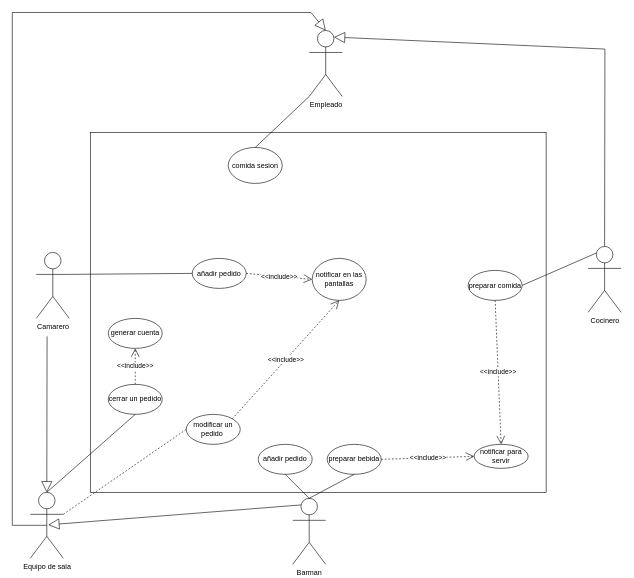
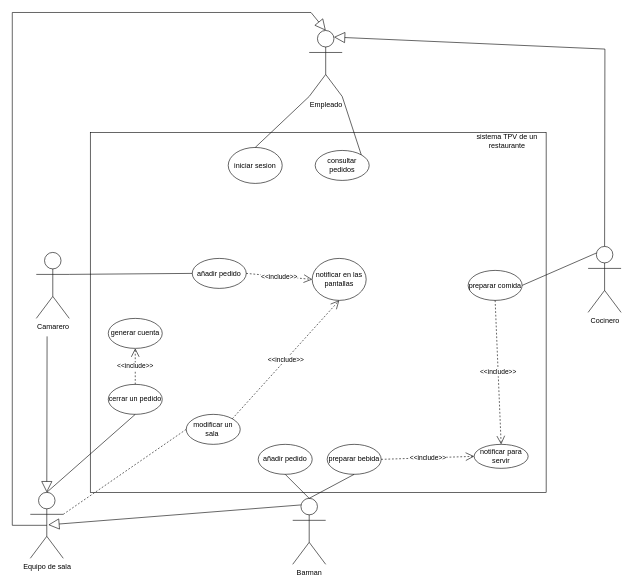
  <mxCell id="0" />
  <mxCell id="1" parent="0" />
  <mxCell id="2" value="" style="rounded=0;whiteSpace=wrap;html=1;" vertex="1" parent="1"><mxGeometry x="150" y="220" width="760" height="600" as="geometry" /></mxCell>
  <mxCell id="3" value="Empleado" style="shape=umlActor;verticalLabelPosition=bottom;verticalAlign=top;html=1;outlineConnect=0;" vertex="1" parent="1"><mxGeometry x="515" y="50" width="55" height="110" as="geometry" /></mxCell>
- <mxCell id="4" value="comida sesion" style="ellipse;whiteSpace=wrap;html=1;" vertex="1" parent="1"><mxGeometry x="380" y="245" width="90" height="60" as="geometry" /></mxCell>
+ <mxCell id="4" value="iniciar sesion" style="ellipse;whiteSpace=wrap;html=1;" vertex="1" parent="1"><mxGeometry x="380" y="245" width="90" height="60" as="geometry" /></mxCell>
  <mxCell id="5" value="Cocinero" style="shape=umlActor;verticalLabelPosition=bottom;verticalAlign=top;html=1;outlineConnect=0;" vertex="1" parent="1"><mxGeometry x="980" y="410" width="55" height="110" as="geometry" /></mxCell>
  <mxCell id="6" value="Camarero" style="shape=umlActor;verticalLabelPosition=bottom;verticalAlign=top;html=1;outlineConnect=0;" vertex="1" parent="1"><mxGeometry x="60" y="420" width="55" height="110" as="geometry" /></mxCell>
  <mxCell id="7" value="Barman" style="shape=umlActor;verticalLabelPosition=bottom;verticalAlign=top;html=1;outlineConnect=0;" vertex="1" parent="1"><mxGeometry x="487.5" y="830" width="55" height="110" as="geometry" /></mxCell>
  <mxCell id="8" value="" style="endArrow=none;html=1;rounded=0;exitX=0.5;exitY=0;exitDx=0;exitDy=0;entryX=0;entryY=1;entryDx=0;entryDy=0;entryPerimeter=0;" edge="1" parent="1" source="4" target="3"><mxGeometry width="50" height="50" relative="1" as="geometry"><mxPoint x="580" y="580" as="sourcePoint" /><mxPoint x="630" y="530" as="targetPoint" /></mxGeometry></mxCell>
+ <mxCell id="9" value="consultar pedidos" style="ellipse;whiteSpace=wrap;html=1;" vertex="1" parent="1"><mxGeometry x="525" y="250" width="90" height="50" as="geometry" /></mxCell>
  <mxCell id="10" value="generar cuenta" style="ellipse;whiteSpace=wrap;html=1;" vertex="1" parent="1"><mxGeometry x="180" y="530" width="90" height="50" as="geometry" /></mxCell>
  <mxCell id="11" value="añadir pedido" style="ellipse;whiteSpace=wrap;html=1;" vertex="1" parent="1"><mxGeometry x="320" y="430" width="90" height="50" as="geometry" /></mxCell>
  <mxCell id="12" value="Equipo de sala" style="shape=umlActor;verticalLabelPosition=bottom;verticalAlign=top;html=1;outlineConnect=0;" vertex="1" parent="1"><mxGeometry x="50" y="820" width="55" height="110" as="geometry" /></mxCell>
  <mxCell id="13" value="añadir pedido" style="ellipse;whiteSpace=wrap;html=1;" vertex="1" parent="1"><mxGeometry x="430" y="740" width="90" height="50" as="geometry" /></mxCell>
  <mxCell id="14" value="cerrar un pedido" style="ellipse;whiteSpace=wrap;html=1;" vertex="1" parent="1"><mxGeometry x="180" y="640" width="90" height="50" as="geometry" /></mxCell>
- <mxCell id="15" value="modificar un pedido&amp;nbsp;" style="ellipse;whiteSpace=wrap;html=1;" vertex="1" parent="1"><mxGeometry x="310" y="690" width="90" height="50" as="geometry" /></mxCell>
+ <mxCell id="15" value="modificar un sala&amp;nbsp;" style="ellipse;whiteSpace=wrap;html=1;" vertex="1" parent="1"><mxGeometry x="310" y="690" width="90" height="50" as="geometry" /></mxCell>
  <mxCell id="16" value="notificar para servir" style="ellipse;whiteSpace=wrap;html=1;" vertex="1" parent="1"><mxGeometry x="790" y="740" width="90" height="40" as="geometry" /></mxCell>
  <mxCell id="17" value="" style="endArrow=none;html=1;rounded=0;exitX=1;exitY=0.333;exitDx=0;exitDy=0;exitPerimeter=0;entryX=0;entryY=0.5;entryDx=0;entryDy=0;" edge="1" parent="1" source="6" target="11"><mxGeometry width="50" height="50" relative="1" as="geometry"><mxPoint x="450" y="580" as="sourcePoint" /><mxPoint x="500" y="530" as="targetPoint" /></mxGeometry></mxCell>
  <mxCell id="18" value="" style="endArrow=none;html=1;rounded=0;exitX=1;exitY=0.333;exitDx=0;exitDy=0;exitPerimeter=0;entryX=0;entryY=0.5;entryDx=0;entryDy=0;dashed=1;" edge="1" parent="1" source="12" target="15"><mxGeometry width="50" height="50" relative="1" as="geometry"><mxPoint x="450" y="580" as="sourcePoint" /><mxPoint x="500" y="530" as="targetPoint" /></mxGeometry></mxCell>
  <mxCell id="19" value="" style="endArrow=none;html=1;rounded=0;exitX=0.5;exitY=0;exitDx=0;exitDy=0;exitPerimeter=0;entryX=0.5;entryY=1;entryDx=0;entryDy=0;" edge="1" parent="1" source="12" target="14"><mxGeometry width="50" height="50" relative="1" as="geometry"><mxPoint x="450" y="580" as="sourcePoint" /><mxPoint x="500" y="530" as="targetPoint" /></mxGeometry></mxCell>
  <mxCell id="20" value="&amp;lt;&amp;lt;include&amp;gt;&amp;gt;" style="endArrow=open;endSize=12;dashed=1;html=1;rounded=0;entryX=0.5;entryY=1;entryDx=0;entryDy=0;" edge="1" parent="1" source="14" target="10"><mxGeometry width="160" relative="1" as="geometry"><mxPoint x="400" y="550" as="sourcePoint" /><mxPoint x="560" y="550" as="targetPoint" /></mxGeometry></mxCell>
  <mxCell id="21" value="" style="endArrow=block;endSize=16;endFill=0;html=1;rounded=0;exitX=0.5;exitY=0.5;exitDx=0;exitDy=0;exitPerimeter=0;entryX=0.5;entryY=0;entryDx=0;entryDy=0;entryPerimeter=0;" edge="1" parent="1" source="12" target="3"><mxGeometry width="160" relative="1" as="geometry"><mxPoint x="80" y="70" as="sourcePoint" /><mxPoint x="400" y="550" as="targetPoint" /><Array as="points"><mxPoint x="20" y="875" /><mxPoint x="20" y="20" /><mxPoint x="518" y="20" /></Array></mxGeometry></mxCell>
  <mxCell id="22" value="notificar en las pantallas" style="ellipse;whiteSpace=wrap;html=1;" vertex="1" parent="1"><mxGeometry x="520" y="430" width="90" height="70" as="geometry" /></mxCell>
  <mxCell id="23" value="&amp;lt;&amp;lt;include&amp;gt;&amp;gt;" style="endArrow=open;endSize=12;dashed=1;html=1;rounded=0;entryX=0;entryY=0.5;entryDx=0;entryDy=0;exitX=1;exitY=0.5;exitDx=0;exitDy=0;" edge="1" parent="1" source="11" target="22"><mxGeometry width="160" relative="1" as="geometry"><mxPoint x="400" y="560" as="sourcePoint" /><mxPoint x="400" y="500" as="targetPoint" /></mxGeometry></mxCell>
  <mxCell id="24" value="&amp;lt;&amp;lt;include&amp;gt;&amp;gt;" style="endArrow=open;endSize=12;dashed=1;html=1;rounded=0;entryX=0.5;entryY=1;entryDx=0;entryDy=0;exitX=1;exitY=0;exitDx=0;exitDy=0;" edge="1" parent="1" source="15" target="22"><mxGeometry width="160" relative="1" as="geometry"><mxPoint x="245" y="660" as="sourcePoint" /><mxPoint x="245" y="600" as="targetPoint" /></mxGeometry></mxCell>
  <mxCell id="25" value="" style="endArrow=none;html=1;rounded=0;entryX=0.5;entryY=1;entryDx=0;entryDy=0;exitX=0.5;exitY=0;exitDx=0;exitDy=0;exitPerimeter=0;" edge="1" parent="1" source="7" target="13"><mxGeometry width="50" height="50" relative="1" as="geometry"><mxPoint x="560" y="670" as="sourcePoint" /><mxPoint x="610" y="620" as="targetPoint" /></mxGeometry></mxCell>
  <mxCell id="26" value="" style="endArrow=block;endSize=16;endFill=0;html=1;rounded=0;entryX=0.25;entryY=0.1;entryDx=0;entryDy=0;entryPerimeter=0;exitX=0.25;exitY=0.1;exitDx=0;exitDy=0;exitPerimeter=0;" edge="1" parent="1" source="7"><mxGeometry width="160" relative="1" as="geometry"><mxPoint x="240" y="874.23" as="sourcePoint" /><mxPoint x="80" y="874.23" as="targetPoint" /></mxGeometry></mxCell>
  <mxCell id="27" value="" style="endArrow=block;endSize=16;endFill=0;html=1;rounded=0;exitX=0.5;exitY=0;exitDx=0;exitDy=0;exitPerimeter=0;entryX=0.5;entryY=0;entryDx=0;entryDy=0;entryPerimeter=0;" edge="1" parent="1" target="12"><mxGeometry width="160" relative="1" as="geometry"><mxPoint x="78" y="560" as="sourcePoint" /><mxPoint x="100" y="894.23" as="targetPoint" /></mxGeometry></mxCell>
  <mxCell id="28" value="" style="endArrow=block;endSize=16;endFill=0;html=1;rounded=0;exitX=0.5;exitY=0;exitDx=0;exitDy=0;exitPerimeter=0;entryX=0.75;entryY=0.1;entryDx=0;entryDy=0;entryPerimeter=0;" edge="1" parent="1" source="5" target="3"><mxGeometry width="160" relative="1" as="geometry"><mxPoint x="1008" y="550" as="sourcePoint" /><mxPoint x="1007.5" y="830" as="targetPoint" /><Array as="points"><mxPoint x="1008" y="81" /></Array></mxGeometry></mxCell>
+ <mxCell id="29" value="" style="endArrow=none;html=1;rounded=0;entryX=1;entryY=1;entryDx=0;entryDy=0;entryPerimeter=0;exitX=1;exitY=0;exitDx=0;exitDy=0;" edge="1" parent="1" source="9" target="3"><mxGeometry width="50" height="50" relative="1" as="geometry"><mxPoint x="630" y="520" as="sourcePoint" /><mxPoint x="680" y="470" as="targetPoint" /></mxGeometry></mxCell>
+ <mxCell id="30" value="sistema TPV de un restaurante" style="text;html=1;strokeColor=none;fillColor=none;align=center;verticalAlign=middle;whiteSpace=wrap;rounded=0;" vertex="1" parent="1"><mxGeometry x="780" y="220" width="130" height="30" as="geometry" /></mxCell>
  <mxCell id="31" value="preparar bebida" style="ellipse;whiteSpace=wrap;html=1;" vertex="1" parent="1"><mxGeometry x="545" y="740" width="90" height="50" as="geometry" /></mxCell>
  <mxCell id="32" value="" style="endArrow=none;html=1;rounded=0;entryX=0.5;entryY=1;entryDx=0;entryDy=0;exitX=0.5;exitY=0;exitDx=0;exitDy=0;exitPerimeter=0;" edge="1" parent="1" source="7" target="31"><mxGeometry width="50" height="50" relative="1" as="geometry"><mxPoint x="525" y="840" as="sourcePoint" /><mxPoint x="485" y="800" as="targetPoint" /></mxGeometry></mxCell>
  <mxCell id="33" value="preparar comida" style="ellipse;whiteSpace=wrap;html=1;" vertex="1" parent="1"><mxGeometry x="780" y="450" width="90" height="50" as="geometry" /></mxCell>
  <mxCell id="34" value="" style="endArrow=none;html=1;rounded=0;entryX=1;entryY=0.5;entryDx=0;entryDy=0;exitX=0.25;exitY=0.1;exitDx=0;exitDy=0;exitPerimeter=0;" edge="1" parent="1" source="5" target="33"><mxGeometry width="50" height="50" relative="1" as="geometry"><mxPoint x="610" y="650" as="sourcePoint" /><mxPoint x="660" y="600" as="targetPoint" /></mxGeometry></mxCell>
  <mxCell id="35" value="&amp;lt;&amp;lt;include&amp;gt;&amp;gt;" style="endArrow=open;endSize=12;dashed=1;html=1;rounded=0;exitX=0.5;exitY=1;exitDx=0;exitDy=0;entryX=0.5;entryY=0;entryDx=0;entryDy=0;" edge="1" parent="1" source="33" target="16"><mxGeometry width="160" relative="1" as="geometry"><mxPoint x="560" y="620" as="sourcePoint" /><mxPoint x="720" y="620" as="targetPoint" /></mxGeometry></mxCell>
  <mxCell id="36" value="&amp;lt;&amp;lt;include&amp;gt;&amp;gt;" style="endArrow=open;endSize=12;dashed=1;html=1;rounded=0;exitX=1;exitY=0.5;exitDx=0;exitDy=0;entryX=0;entryY=0.5;entryDx=0;entryDy=0;" edge="1" parent="1" source="31" target="16"><mxGeometry width="160" relative="1" as="geometry"><mxPoint x="835" y="510" as="sourcePoint" /><mxPoint x="845" y="750" as="targetPoint" /></mxGeometry></mxCell>
